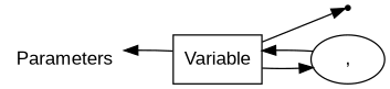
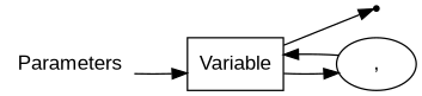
  digraph {
    rankdir=LR
    node [fontname=Arial]
    n1 [label=Parameters shape=plaintext]
    n2 [label=Variable shape=box]
    end [shape=point]
    n4 [label="," shape=oval]
-   n2 -> n1
+   n1 -> n2
    n2 -> end
    n2 -> n4
    n4 -> n2
  }
